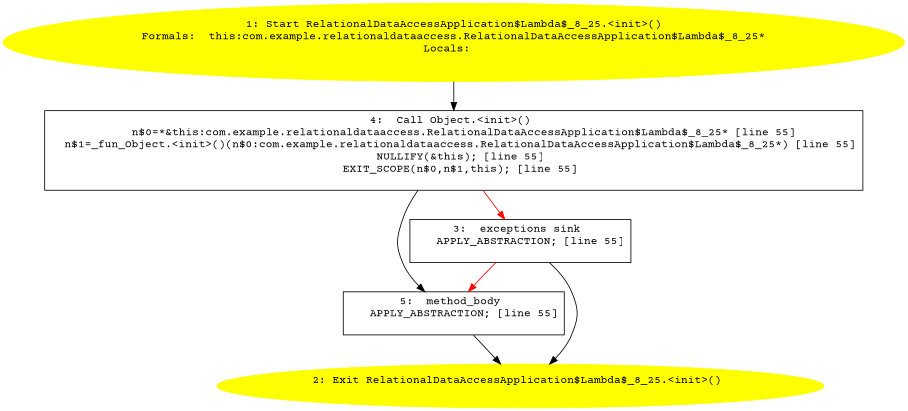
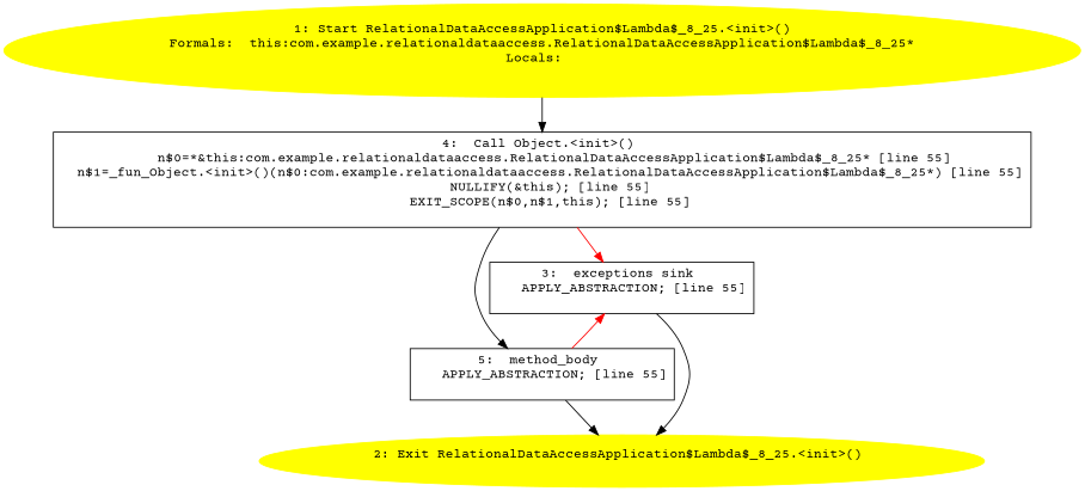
  digraph {
    fontname="Courier Prime"
    node [fontname="Courier Prime" shape=box]
    edge [fontname="Courier Prime"]
    n1 [color=yellow label="1: Start RelationalDataAccessApplication$Lambda$_8_25.<init>()\nFormals:  this:com.example.relationaldataaccess.RelationalDataAccessApplication$Lambda$_8_25*\nLocals:  \n  " style=filled shape=""]
    n2 [label="4:  Call Object.<init>() \n   n$0=*&this:com.example.relationaldataaccess.RelationalDataAccessApplication$Lambda$_8_25* [line 55]\n  n$1=_fun_Object.<init>()(n$0:com.example.relationaldataaccess.RelationalDataAccessApplication$Lambda$_8_25*) [line 55]\n  NULLIFY(&this); [line 55]\n  EXIT_SCOPE(n$0,n$1,this); [line 55]\n "]
    n3 [label="3:  exceptions sink \n   APPLY_ABSTRACTION; [line 55]\n "]
    n4 [label="5:  method_body \n   APPLY_ABSTRACTION; [line 55]\n "]
    n5 [color=yellow label="2: Exit RelationalDataAccessApplication$Lambda$_8_25.<init>() \n  " style=filled shape=""]
    n1 -> n2
    n2 -> n3 [color=red]
    n2 -> n4
    n3 -> n5
-   n3 -> n4 [color=red]
+   n4 -> n3 [color=red]
    n4 -> n5
  }
